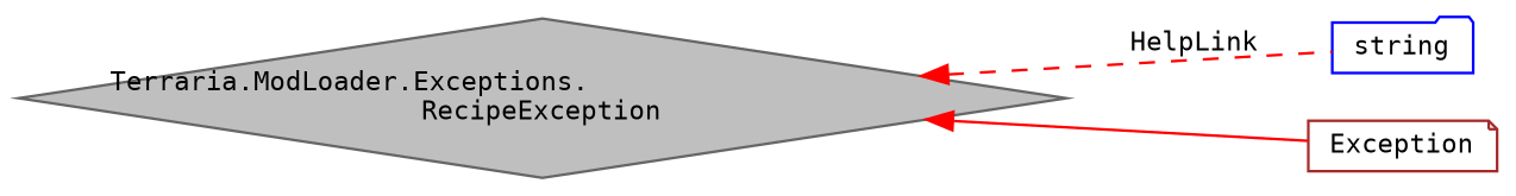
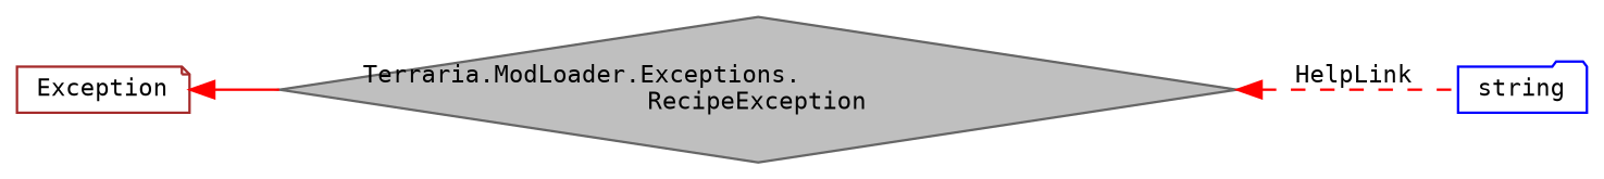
  digraph {
    fontname="DejaVu Sans Mono"
    rankdir=LR
    node [fillcolor=white fontname="DejaVu Sans Mono" fontsize=10 style=filled]
    edge [color=red dir=back fontname="DejaVu Sans Mono" fontsize=10 labelfontname=Helvetica labelfontsize=10]
    n1 [color=gray40 fillcolor=grey75 fontcolor=black height=0.2 label="Terraria.ModLoader.Exceptions.\lRecipeException" shape=diamond width=0.4]
    n2 [color=blue height=0.2 label=string shape=folder width=0.4]
    n3 [color=brown height=0.2 label=Exception shape=note width=0.4]
    n1 -> n2 [label=" HelpLink" style=dashed]
-   n1 -> n3 [style=solid]
+   n3 -> n1 [style=solid]
  }
